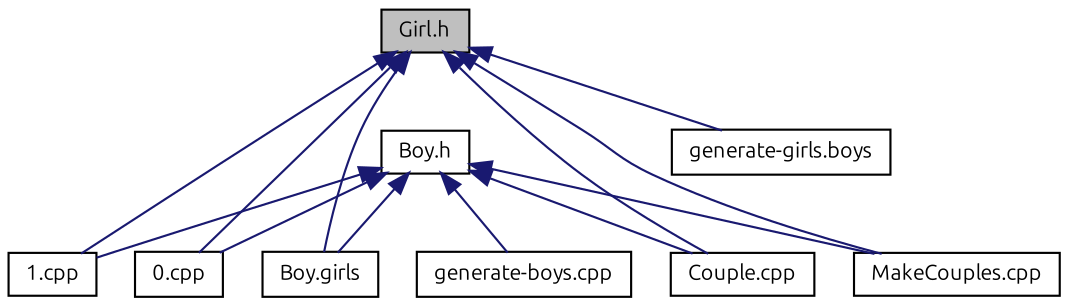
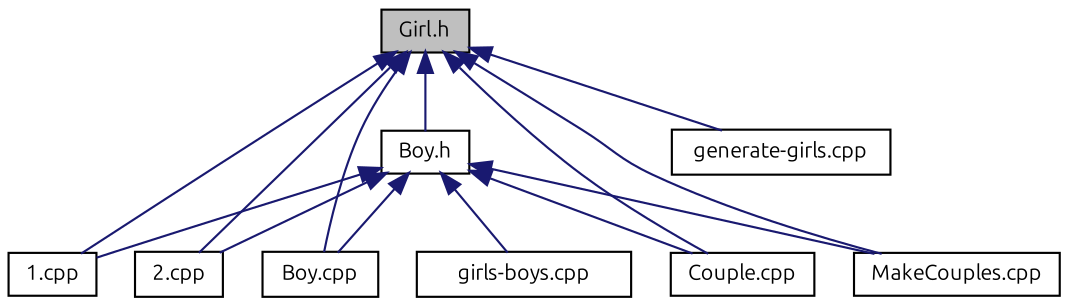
  digraph {
    fontname=Ubuntu
    node [color=black fillcolor=white fontname=Ubuntu fontsize=10 shape=record style=filled]
    edge [color=midnightblue dir=back fontname=Ubuntu fontsize=10 labelfontname=Helvetica labelfontsize=10 style=solid]
    n1 [fillcolor=grey75 fontcolor=black height=0.2 label="Girl.h" width=0.4]
    n2 [height=0.2 label="Boy.h" width=0.4]
    n3 [height=0.2 label="1.cpp" width=0.4]
-   n4 [height=0.2 label="0.cpp" width=0.4]
-   n5 [height=0.2 label="Boy.girls" width=0.4]
+   n4 [height=0.2 label="2.cpp" width=0.4]
+   n5 [height=0.2 label="Boy.cpp" width=0.4]
    n6 [height=0.2 label="Couple.cpp" width=0.4]
    n7 [height=0.2 label="MakeCouples.cpp" width=0.4]
-   n8 [height=0.2 label="generate-girls.boys" width=0.4]
-   n9 [height=0.2 label="generate-boys.cpp" width=0.4]
+   n8 [height=0.2 label="generate-girls.cpp" width=0.4]
+   n9 [height=0.2 label="girls-boys.cpp" width=0.4]
+   n1 -> n2
    n1 -> n3
    n1 -> n4
    n1 -> n5
    n1 -> n6
    n1 -> n7
    n1 -> n8
    n2 -> n3
    n2 -> n4
    n2 -> n5
    n2 -> n6
    n2 -> n7
    n2 -> n9
  }
